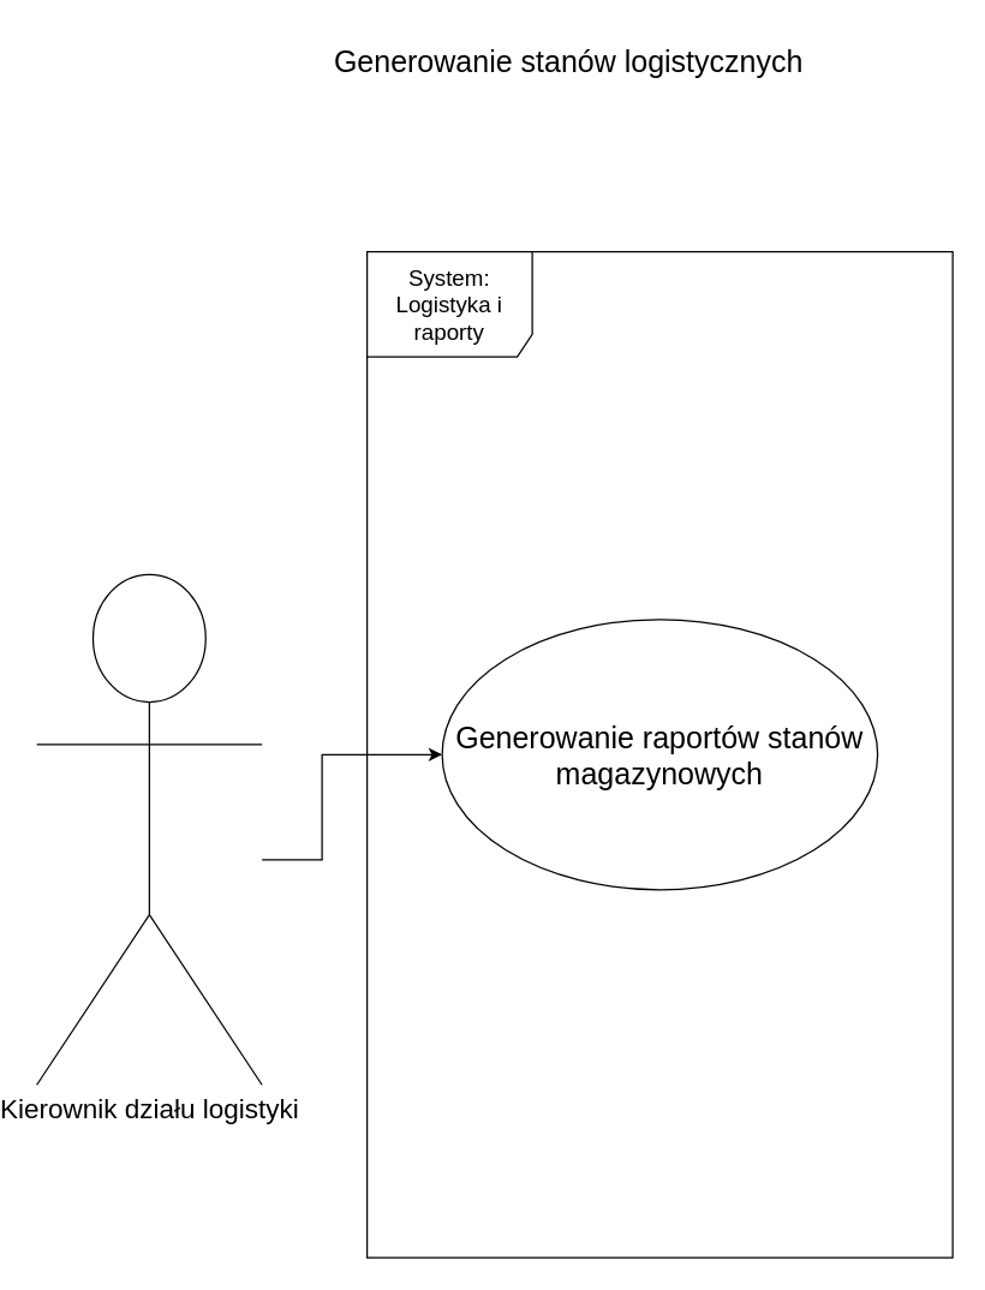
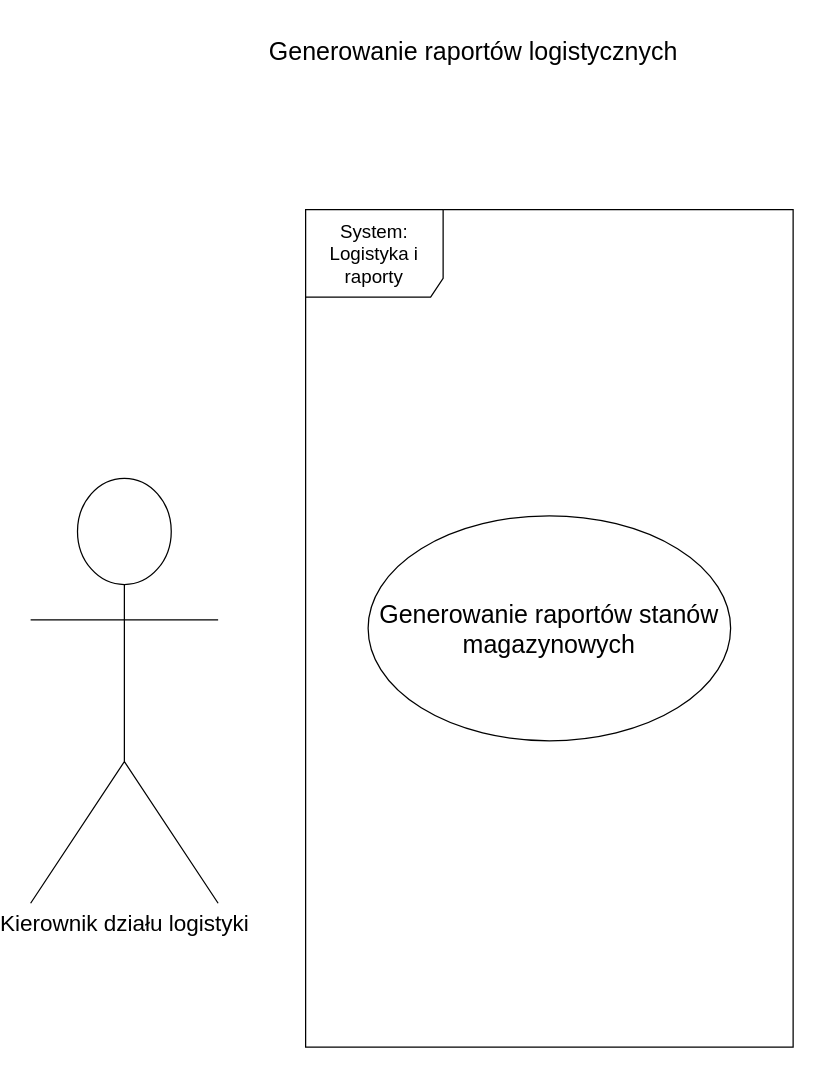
  <mxCell id="0" />
  <mxCell id="1" parent="0" />
- <mxCell id="2" value="&lt;font style=&quot;font-size: 20px;&quot;&gt;Generowanie stanów logistycznych&lt;/font&gt;" style="text;html=1;align=center;verticalAlign=middle;resizable=0;points=[];autosize=1;strokeColor=none;fillColor=none;" parent="1" vertex="1"><mxGeometry x="199" y="20" width="350" height="40" as="geometry" /></mxCell>
- <mxCell id="3" style="edgeStyle=orthogonalEdgeStyle;rounded=0;orthogonalLoop=1;jettySize=auto;html=1;" parent="1" source="4" target="6" edge="1"><mxGeometry relative="1" as="geometry"><Array as="points"><mxPoint x="210" y="572" /><mxPoint x="210" y="502" /></Array></mxGeometry></mxCell>
+ <mxCell id="2" value="&lt;font style=&quot;font-size: 20px;&quot;&gt;Generowanie raportów logistycznych&lt;/font&gt;" style="text;html=1;align=center;verticalAlign=middle;resizable=0;points=[];autosize=1;strokeColor=none;fillColor=none;" parent="1" vertex="1"><mxGeometry x="199" y="20" width="350" height="40" as="geometry" /></mxCell>
  <mxCell id="4" value="&lt;font style=&quot;font-size: 18px;&quot;&gt;Kierownik działu logistyki&lt;/font&gt;" style="shape=umlActor;verticalLabelPosition=bottom;verticalAlign=top;html=1;outlineConnect=0;" parent="1" vertex="1"><mxGeometry x="20" y="382" width="150" height="340" as="geometry" /></mxCell>
  <mxCell id="5" value="&lt;font style=&quot;font-size: 15px;&quot;&gt;System: Logistyka i raporty&lt;/font&gt;" style="shape=umlFrame;whiteSpace=wrap;html=1;pointerEvents=0;width=110;height=70;" parent="1" vertex="1"><mxGeometry x="240" y="167" width="390" height="670" as="geometry" /></mxCell>
  <mxCell id="6" value="&lt;font style=&quot;font-size: 20px;&quot;&gt;Generowanie raportów stanów magazynowych&lt;/font&gt;" style="ellipse;whiteSpace=wrap;html=1;" parent="1" vertex="1"><mxGeometry x="290" y="412" width="290" height="180" as="geometry" /></mxCell>
